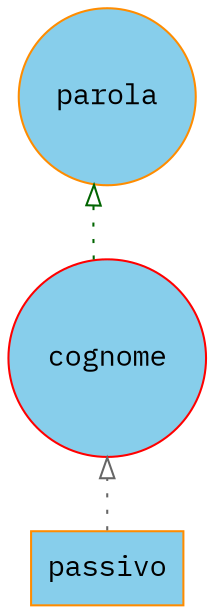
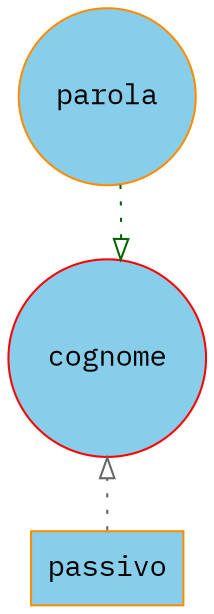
  digraph {
    fontname="IBM Plex Mono"
    rankdir=BT
    node [color=darkorange fillcolor=skyblue fontname="IBM Plex Mono" shape=circle style=filled]
    edge [arrowhead=empty fontname="IBM Plex Mono" style=dotted]
    n1 [label=passivo shape=box]
    n2 [label=parola]
    n3 [color=red label=cognome]
    subgraph sub_1 {
      rank=source
      n1
    }
    subgraph sub_2 {
      rank=same
      n2
    }
    subgraph sub_3 {
      rank=same
      n3
    }
    subgraph sub_4 {
      rank=same
    }
    subgraph sub_5 {
      rank=same
    }
    n1 -> n3 [color=gray40]
-   n3 -> n2 [color=darkgreen]
+   n2 -> n3 [color=darkgreen]
  }
